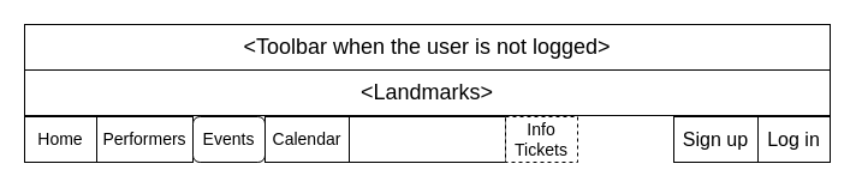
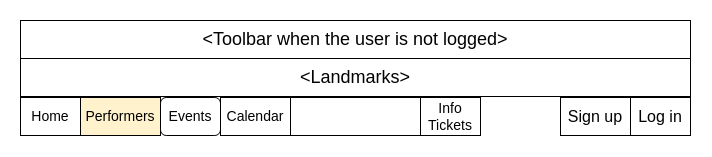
  <mxCell id="0" />
  <mxCell id="1" parent="0" />
  <mxCell id="2" value="&lt;span style=&quot;font-size: 18px;&quot;&gt;&amp;lt;Landmarks&amp;gt;&lt;/span&gt;" style="rounded=0;whiteSpace=wrap;html=1;fontSize=18;" parent="1" vertex="1"><mxGeometry x="20" y="58" width="670" height="38" as="geometry" /></mxCell>
  <mxCell id="3" value="&lt;span style=&quot;font-size: 16px;&quot;&gt;Log in&lt;/span&gt;" style="rounded=0;whiteSpace=wrap;html=1;fontSize=16;" parent="1" vertex="1"><mxGeometry x="630" y="97" width="60" height="38" as="geometry" /></mxCell>
  <mxCell id="4" value="&lt;span style=&quot;font-size: 18px;&quot;&gt;&amp;lt;Toolbar when the user is not logged&amp;gt;&lt;/span&gt;" style="rounded=0;whiteSpace=wrap;html=1;fontSize=18;" parent="1" vertex="1"><mxGeometry x="20" y="20" width="670" height="38" as="geometry" /></mxCell>
  <mxCell id="5" value="&lt;span style=&quot;font-size: 16px;&quot;&gt;Sign up&lt;/span&gt;" style="rounded=0;whiteSpace=wrap;html=1;fontSize=16;" parent="1" vertex="1"><mxGeometry x="560" y="97" width="70" height="38" as="geometry" /></mxCell>
  <mxCell id="6" value="&lt;span style=&quot;font-size: 14px;&quot;&gt;Home&lt;/span&gt;" style="rounded=0;whiteSpace=wrap;html=1;fontStyle=0;fontSize=14;" parent="1" vertex="1"><mxGeometry x="20" y="97" width="60" height="38" as="geometry" /></mxCell>
- <mxCell id="7" value="&lt;span style=&quot;font-size: 14px&quot;&gt;Performers&lt;/span&gt;" style="rounded=0;whiteSpace=wrap;html=1;fontStyle=0;fontSize=14;" parent="1" vertex="1"><mxGeometry x="80" y="97" width="80" height="38" as="geometry" /></mxCell>
+ <mxCell id="7" value="&lt;span style=&quot;font-size: 14px&quot;&gt;Performers&lt;/span&gt;" style="rounded=0;whiteSpace=wrap;html=1;fontStyle=0;fontSize=14;fillColor=#fff2cc;" parent="1" vertex="1"><mxGeometry x="80" y="97" width="80" height="38" as="geometry" /></mxCell>
  <mxCell id="8" value="&lt;span style=&quot;font-size: 14px;&quot;&gt;Events&lt;/span&gt;" style="whiteSpace=wrap;html=1;fontStyle=0;fontSize=14;rounded=1;" parent="1" vertex="1"><mxGeometry x="160" y="97" width="60" height="38" as="geometry" /></mxCell>
  <mxCell id="9" value="&lt;span style=&quot;font-size: 14px&quot;&gt;Calendar&lt;br&gt;&lt;/span&gt;" style="rounded=0;whiteSpace=wrap;html=1;fontStyle=0;fontSize=14;" parent="1" vertex="1"><mxGeometry x="220" y="97" width="70" height="38" as="geometry" /></mxCell>
  <mxCell id="10" value="" style="rounded=0;whiteSpace=wrap;html=1;fontStyle=0;fontSize=14;" parent="1" vertex="1"><mxGeometry x="290" y="97" width="130" height="38" as="geometry" /></mxCell>
- <mxCell id="11" value="Info Tickets" style="rounded=0;whiteSpace=wrap;html=1;fontStyle=0;fontSize=14;dashed=1;" parent="1" vertex="1"><mxGeometry x="420" y="97" width="60" height="38" as="geometry" /></mxCell>
+ <mxCell id="11" value="Info Tickets" style="rounded=0;whiteSpace=wrap;html=1;fontStyle=0;fontSize=14;" parent="1" vertex="1"><mxGeometry x="420" y="97" width="60" height="38" as="geometry" /></mxCell>
